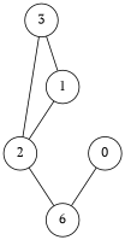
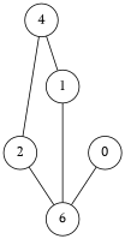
  graph {
    fontname="PT Serif"
    node [fontname="PT Serif" shape=circle]
    edge [fontname="PT Serif"]
-   4 [height=0.5 width=0.5 label=3]
+   4 [height=0.5 width=0.5]
    2 [height=0.5 width=0.5]
    1 [height=0.5 width=0.5]
    n4 [height=0.5 label=6 width=0.5]
    0 [height=0.5 width=0.5]
    4 -- 2
    4 -- 1
    2 -- n4
-   1 -- 2
+   1 -- n4
    0 -- n4
  }
